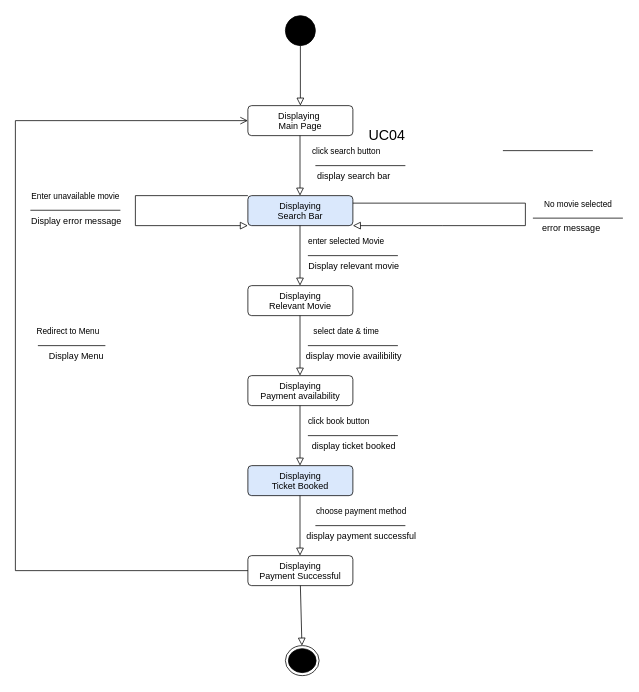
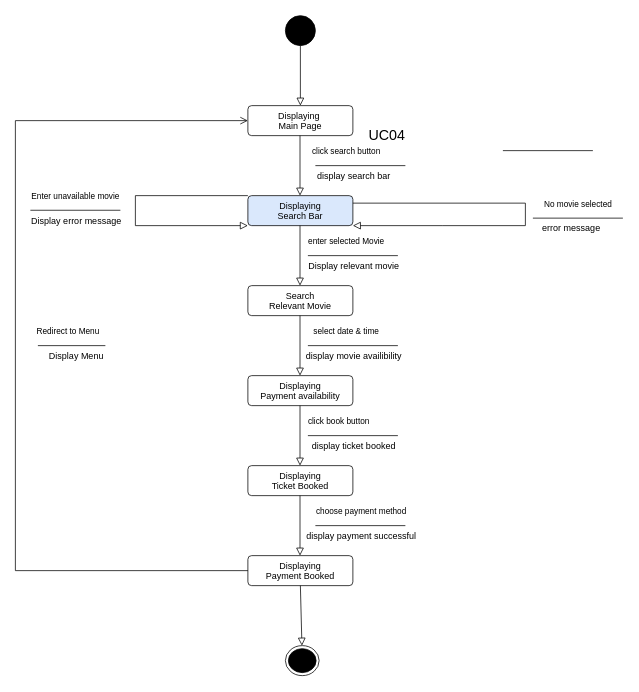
  <mxCell id="0" />
  <mxCell id="1" parent="0" />
  <mxCell id="2" value="Displaying&amp;nbsp;&lt;div&gt;Main Page&lt;/div&gt;" style="html=1;align=center;verticalAlign=top;rounded=1;absoluteArcSize=1;arcSize=10;dashed=0;whiteSpace=wrap;" parent="1" vertex="1"><mxGeometry x="330" y="140" width="140" height="40" as="geometry" /></mxCell>
  <mxCell id="3" value="" style="ellipse;fillColor=strokeColor;html=1;" parent="1" vertex="1"><mxGeometry x="380" width="40" height="40" as="geometry" y="20" /></mxCell>
  <mxCell id="4" value="" style="endArrow=block;html=1;rounded=0;align=center;verticalAlign=bottom;endFill=0;labelBackgroundColor=none;endSize=8;exitX=0.5;exitY=1;exitDx=0;exitDy=0;" parent="1" source="3" edge="1"><mxGeometry relative="1" as="geometry"><mxPoint x="310" y="200" as="sourcePoint" /><mxPoint x="400" y="140" as="targetPoint" /></mxGeometry></mxCell>
  <mxCell id="5" value="" style="resizable=0;html=1;align=center;verticalAlign=top;labelBackgroundColor=none;" parent="4" connectable="0" vertex="1"><mxGeometry relative="1" as="geometry" /></mxCell>
  <mxCell id="6" value="Displaying&lt;br&gt;Search Bar" style="html=1;align=center;verticalAlign=top;rounded=1;absoluteArcSize=1;arcSize=10;dashed=0;whiteSpace=wrap;fillColor=#dae8fc;" parent="1" vertex="1"><mxGeometry x="330" y="260" width="140" height="40" as="geometry" /></mxCell>
  <mxCell id="7" value="Displaying&lt;br&gt;Payment availability" style="html=1;align=center;verticalAlign=top;rounded=1;absoluteArcSize=1;arcSize=10;dashed=0;whiteSpace=wrap;" parent="1" vertex="1"><mxGeometry x="330" y="500" width="140" height="40" as="geometry" /></mxCell>
- <mxCell id="8" value="Displaying&lt;br&gt;Relevant Movie" style="html=1;align=center;verticalAlign=top;rounded=1;absoluteArcSize=1;arcSize=10;dashed=0;whiteSpace=wrap;" parent="1" vertex="1"><mxGeometry x="330" y="380" width="140" height="40" as="geometry" /></mxCell>
+ <mxCell id="8" value="Search&lt;br&gt;Relevant Movie" style="html=1;align=center;verticalAlign=top;rounded=1;absoluteArcSize=1;arcSize=10;dashed=0;whiteSpace=wrap;" parent="1" vertex="1"><mxGeometry x="330" y="380" width="140" height="40" as="geometry" /></mxCell>
  <mxCell id="9" value="click book button" style="endArrow=block;html=1;rounded=0;align=center;verticalAlign=bottom;endFill=0;labelBackgroundColor=none;endSize=8;exitX=0.5;exitY=1;exitDx=0;exitDy=0;" parent="1" edge="1"><mxGeometry x="-0.25" y="51" relative="1" as="geometry"><mxPoint x="399.5" y="540" as="sourcePoint" /><mxPoint x="399.5" y="620" as="targetPoint" /><mxPoint as="offset" /></mxGeometry></mxCell>
  <mxCell id="10" value="display ticket booked" style="resizable=0;html=1;align=center;verticalAlign=top;labelBackgroundColor=none;" parent="9" connectable="0" vertex="1"><mxGeometry relative="1" as="geometry"><mxPoint x="71" as="offset" /></mxGeometry></mxCell>
  <mxCell id="11" value="select date &amp;amp; time" style="endArrow=block;html=1;rounded=0;align=center;verticalAlign=bottom;endFill=0;labelBackgroundColor=none;endSize=8;exitX=0.5;exitY=1;exitDx=0;exitDy=0;" parent="1" edge="1"><mxGeometry x="-0.25" y="61" relative="1" as="geometry"><mxPoint x="399.5" y="420" as="sourcePoint" /><mxPoint x="399.5" y="500" as="targetPoint" /><mxPoint as="offset" /></mxGeometry></mxCell>
  <mxCell id="12" value="display movie availibility" style="resizable=0;html=1;align=center;verticalAlign=top;labelBackgroundColor=none;" parent="11" connectable="0" vertex="1"><mxGeometry relative="1" as="geometry"><mxPoint x="71" as="offset" /></mxGeometry></mxCell>
  <mxCell id="13" value="enter selected Movie" style="endArrow=block;html=1;rounded=0;align=center;verticalAlign=bottom;endFill=0;labelBackgroundColor=none;endSize=8;exitX=0.5;exitY=1;exitDx=0;exitDy=0;" parent="1" edge="1"><mxGeometry x="-0.25" y="61" relative="1" as="geometry"><mxPoint x="399.5" y="300" as="sourcePoint" /><mxPoint x="399.5" y="380" as="targetPoint" /><mxPoint as="offset" /></mxGeometry></mxCell>
  <mxCell id="14" value="Display relevant movie" style="resizable=0;html=1;align=center;verticalAlign=top;labelBackgroundColor=none;" parent="13" connectable="0" vertex="1"><mxGeometry relative="1" as="geometry"><mxPoint x="71" as="offset" /></mxGeometry></mxCell>
  <mxCell id="15" value="click search button" style="endArrow=block;html=1;rounded=0;align=center;verticalAlign=bottom;endFill=0;labelBackgroundColor=none;endSize=8;exitX=0.5;exitY=1;exitDx=0;exitDy=0;" parent="1" edge="1"><mxGeometry x="-0.25" y="61" relative="1" as="geometry"><mxPoint x="399.5" y="180" as="sourcePoint" /><mxPoint x="399.5" y="260" as="targetPoint" /><mxPoint as="offset" /></mxGeometry></mxCell>
  <mxCell id="16" value="display search bar" style="resizable=0;html=1;align=center;verticalAlign=top;labelBackgroundColor=none;" parent="15" connectable="0" vertex="1"><mxGeometry relative="1" as="geometry"><mxPoint x="71" as="offset" /></mxGeometry></mxCell>
- <mxCell id="17" value="Displaying&lt;br&gt;Ticket Booked" style="html=1;align=center;verticalAlign=top;rounded=1;absoluteArcSize=1;arcSize=10;dashed=0;whiteSpace=wrap;fillColor=#dae8fc;" parent="1" vertex="1"><mxGeometry x="330" y="620" width="140" height="40" as="geometry" /></mxCell>
+ <mxCell id="17" value="Displaying&lt;br&gt;Ticket Booked" style="html=1;align=center;verticalAlign=top;rounded=1;absoluteArcSize=1;arcSize=10;dashed=0;whiteSpace=wrap;" parent="1" vertex="1"><mxGeometry x="330" y="620" width="140" height="40" as="geometry" /></mxCell>
  <mxCell id="18" value="choose payment method" style="endArrow=block;html=1;rounded=0;align=center;verticalAlign=bottom;endFill=0;labelBackgroundColor=none;endSize=8;exitX=0.5;exitY=1;exitDx=0;exitDy=0;" parent="1" edge="1"><mxGeometry x="-0.25" y="81" relative="1" as="geometry"><mxPoint x="399.5" y="660" as="sourcePoint" /><mxPoint x="399.5" y="740" as="targetPoint" /><mxPoint as="offset" /></mxGeometry></mxCell>
  <mxCell id="19" value="display payment successful" style="resizable=0;html=1;align=center;verticalAlign=top;labelBackgroundColor=none;" parent="18" connectable="0" vertex="1"><mxGeometry relative="1" as="geometry"><mxPoint x="81" as="offset" /></mxGeometry></mxCell>
- <mxCell id="20" value="Displaying&lt;br&gt;Payment Successful" style="html=1;align=center;verticalAlign=top;rounded=1;absoluteArcSize=1;arcSize=10;dashed=0;whiteSpace=wrap;" parent="1" vertex="1"><mxGeometry x="330" y="740" width="140" height="40" as="geometry" /></mxCell>
+ <mxCell id="20" value="Displaying&lt;br&gt;Payment Booked" style="html=1;align=center;verticalAlign=top;rounded=1;absoluteArcSize=1;arcSize=10;dashed=0;whiteSpace=wrap;" parent="1" vertex="1"><mxGeometry x="330" y="740" width="140" height="40" as="geometry" /></mxCell>
  <mxCell id="21" value="&lt;font style=&quot;font-size: 19px;&quot;&gt;UC04&lt;/font&gt;" style="text;html=1;align=center;verticalAlign=middle;resizable=0;points=[];autosize=1;strokeColor=none;fillColor=none;" parent="1" vertex="1"><mxGeometry x="480" y="160" width="70" height="40" as="geometry" /></mxCell>
  <mxCell id="22" value="No movie selected" style="endArrow=block;html=1;rounded=0;align=center;verticalAlign=bottom;endFill=0;labelBackgroundColor=none;endSize=8;entryX=1;entryY=1;entryDx=0;entryDy=0;" parent="1" target="6" edge="1"><mxGeometry x="-0.02" y="70" relative="1" as="geometry"><mxPoint x="470" y="270" as="sourcePoint" /><mxPoint x="700" y="350" as="targetPoint" /><Array as="points"><mxPoint x="700" y="270" /><mxPoint x="700" y="300" /><mxPoint x="590" y="300" /></Array><mxPoint as="offset" /></mxGeometry></mxCell>
  <mxCell id="23" value="error message" style="resizable=0;html=1;align=center;verticalAlign=top;labelBackgroundColor=none;" parent="22" connectable="0" vertex="1"><mxGeometry relative="1" as="geometry"><mxPoint x="60" y="5" as="offset" /></mxGeometry></mxCell>
  <mxCell id="24" value="" style="endArrow=none;html=1;endSize=12;startArrow=none;startSize=14;startFill=0;edgeStyle=orthogonalEdgeStyle;align=center;verticalAlign=bottom;endFill=0;rounded=0;" parent="1" edge="1"><mxGeometry y="3" relative="1" as="geometry"><mxPoint x="670" y="200" as="sourcePoint" /><mxPoint x="790" y="200" as="targetPoint" /></mxGeometry></mxCell>
  <mxCell id="25" value="" style="endArrow=none;html=1;endSize=12;startArrow=none;startSize=14;startFill=0;edgeStyle=orthogonalEdgeStyle;align=center;verticalAlign=bottom;endFill=0;rounded=0;" parent="1" edge="1"><mxGeometry y="3" relative="1" as="geometry"><mxPoint x="710" y="290" as="sourcePoint" /><mxPoint x="830" y="290" as="targetPoint" /></mxGeometry></mxCell>
  <mxCell id="26" value="" style="endArrow=none;html=1;endSize=12;startArrow=none;startSize=14;startFill=0;edgeStyle=orthogonalEdgeStyle;align=center;verticalAlign=bottom;endFill=0;rounded=0;" parent="1" edge="1"><mxGeometry y="3" relative="1" as="geometry"><mxPoint x="410" y="340" as="sourcePoint" /><mxPoint x="530" y="340" as="targetPoint" /></mxGeometry></mxCell>
  <mxCell id="27" value="" style="endArrow=none;html=1;endSize=12;startArrow=none;startSize=14;startFill=0;edgeStyle=orthogonalEdgeStyle;align=center;verticalAlign=bottom;endFill=0;rounded=0;" parent="1" edge="1"><mxGeometry y="3" relative="1" as="geometry"><mxPoint x="420" y="220" as="sourcePoint" /><mxPoint x="540" y="220" as="targetPoint" /></mxGeometry></mxCell>
  <mxCell id="28" value="" style="endArrow=none;html=1;endSize=12;startArrow=none;startSize=14;startFill=0;edgeStyle=orthogonalEdgeStyle;align=center;verticalAlign=bottom;endFill=0;rounded=0;" parent="1" edge="1"><mxGeometry y="3" relative="1" as="geometry"><mxPoint x="410" y="580" as="sourcePoint" /><mxPoint x="530" y="580" as="targetPoint" /></mxGeometry></mxCell>
  <mxCell id="29" value="" style="endArrow=none;html=1;endSize=12;startArrow=none;startSize=14;startFill=0;edgeStyle=orthogonalEdgeStyle;align=center;verticalAlign=bottom;endFill=0;rounded=0;" parent="1" edge="1"><mxGeometry y="3" relative="1" as="geometry"><mxPoint x="410" y="460" as="sourcePoint" /><mxPoint x="530" y="460" as="targetPoint" /></mxGeometry></mxCell>
  <mxCell id="30" value="" style="endArrow=none;html=1;endSize=12;startArrow=none;startSize=14;startFill=0;edgeStyle=orthogonalEdgeStyle;align=center;verticalAlign=bottom;endFill=0;rounded=0;" parent="1" edge="1"><mxGeometry y="3" relative="1" as="geometry"><mxPoint x="420" y="700" as="sourcePoint" /><mxPoint x="540" y="700" as="targetPoint" /></mxGeometry></mxCell>
  <mxCell id="31" value="Enter unavailable movie" style="endArrow=block;html=1;rounded=0;align=center;verticalAlign=bottom;endFill=0;labelBackgroundColor=none;endSize=8;exitX=0;exitY=0;exitDx=0;exitDy=0;" parent="1" source="6" edge="1"><mxGeometry x="-0.059" y="-80" relative="1" as="geometry"><mxPoint x="180" y="260" as="sourcePoint" /><mxPoint x="330" y="300" as="targetPoint" /><Array as="points"><mxPoint x="180" y="260" /><mxPoint x="180" y="300" /></Array><mxPoint as="offset" /></mxGeometry></mxCell>
  <mxCell id="32" value="Display error message" style="resizable=0;html=1;align=center;verticalAlign=top;labelBackgroundColor=none;" parent="31" connectable="0" vertex="1"><mxGeometry relative="1" as="geometry"><mxPoint x="-80" as="offset" /></mxGeometry></mxCell>
  <mxCell id="33" value="" style="endArrow=none;html=1;endSize=12;startArrow=none;startSize=14;startFill=0;edgeStyle=orthogonalEdgeStyle;align=center;verticalAlign=bottom;endFill=0;rounded=0;" parent="1" edge="1"><mxGeometry y="3" relative="1" as="geometry"><mxPoint x="40" y="279.5" as="sourcePoint" /><mxPoint x="160" y="279.5" as="targetPoint" /></mxGeometry></mxCell>
  <mxCell id="34" value="Redirect to Menu" style="endArrow=open;html=1;rounded=0;align=center;verticalAlign=bottom;endFill=0;labelBackgroundColor=none;endSize=8;exitX=0;exitY=0.5;exitDx=0;exitDy=0;entryX=0;entryY=0.5;entryDx=0;entryDy=0;" parent="1" source="20" target="2" edge="1"><mxGeometry x="0.016" y="-70" relative="1" as="geometry"><mxPoint x="330" y="860" as="sourcePoint" /><mxPoint x="20" y="160" as="targetPoint" /><Array as="points"><mxPoint x="20" y="760" /><mxPoint x="20" y="160" /></Array><mxPoint as="offset" /></mxGeometry></mxCell>
  <mxCell id="35" value="Display Menu" style="resizable=0;html=1;align=center;verticalAlign=top;labelBackgroundColor=none;" parent="34" connectable="0" vertex="1"><mxGeometry relative="1" as="geometry"><mxPoint x="80" as="offset" /></mxGeometry></mxCell>
  <mxCell id="36" value="" style="endArrow=none;html=1;endSize=12;startArrow=none;startSize=14;startFill=0;edgeStyle=orthogonalEdgeStyle;align=center;verticalAlign=bottom;endFill=0;rounded=0;" parent="1" edge="1"><mxGeometry y="3" relative="1" as="geometry"><mxPoint x="50" y="460" as="sourcePoint" /><mxPoint x="140" y="460" as="targetPoint" /></mxGeometry></mxCell>
  <mxCell id="37" value="" style="endArrow=block;html=1;rounded=0;align=center;verticalAlign=bottom;endFill=0;labelBackgroundColor=none;endSize=8;exitX=0.5;exitY=1;exitDx=0;exitDy=0;" edge="1" parent="1" source="20" target="39"><mxGeometry relative="1" as="geometry"><mxPoint x="340" y="850" as="sourcePoint" /><mxPoint x="400" y="860" as="targetPoint" /></mxGeometry></mxCell>
  <mxCell id="38" value="" style="resizable=0;html=1;align=center;verticalAlign=top;labelBackgroundColor=none;" connectable="0" vertex="1" parent="37"><mxGeometry relative="1" as="geometry" /></mxCell>
  <mxCell id="39" value="" style="ellipse;html=1;shape=endState;fillColor=strokeColor;" vertex="1" parent="1"><mxGeometry x="380" y="860" width="45" height="40" as="geometry" /></mxCell>
